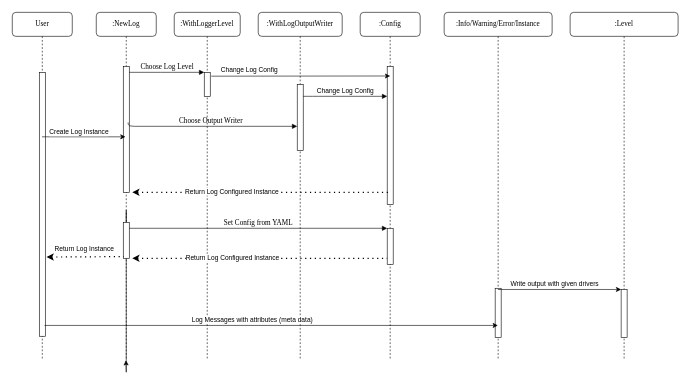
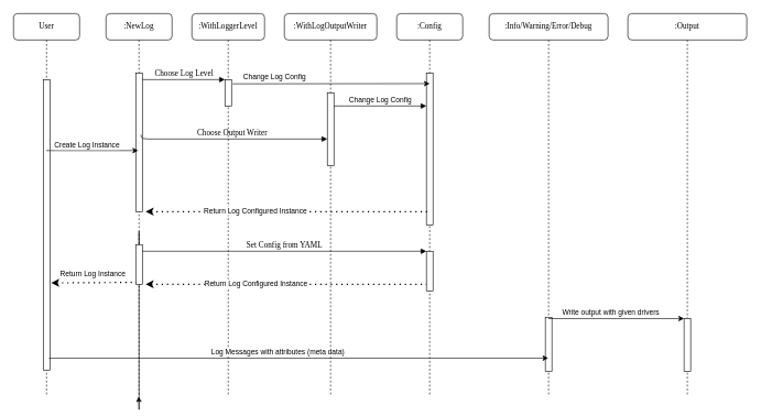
  <mxCell id="0" />
  <mxCell id="1" parent="0" />
  <mxCell id="2" value=":WithLoggerLevel" style="shape=umlLifeline;perimeter=lifelinePerimeter;whiteSpace=wrap;html=1;container=1;collapsible=0;recursiveResize=0;outlineConnect=0;rounded=1;shadow=0;comic=0;labelBackgroundColor=none;strokeWidth=1;fontFamily=Verdana;fontSize=12;align=center;" parent="1" vertex="1"><mxGeometry x="290" y="20" width="110" height="580" as="geometry" /></mxCell>
  <mxCell id="3" value="" style="html=1;points=[];perimeter=orthogonalPerimeter;rounded=0;shadow=0;comic=0;labelBackgroundColor=none;strokeWidth=1;fontFamily=Verdana;fontSize=12;align=center;" parent="2" vertex="1"><mxGeometry x="50" y="100" width="10" height="40" as="geometry" /></mxCell>
  <mxCell id="4" value=":WithLogOutputWriter" style="shape=umlLifeline;perimeter=lifelinePerimeter;whiteSpace=wrap;html=1;container=1;collapsible=0;recursiveResize=0;outlineConnect=0;rounded=1;shadow=0;comic=0;labelBackgroundColor=none;strokeWidth=1;fontFamily=Verdana;fontSize=12;align=center;" parent="1" vertex="1"><mxGeometry x="430" y="20" width="140" height="580" as="geometry" /></mxCell>
  <mxCell id="5" value="" style="html=1;points=[];perimeter=orthogonalPerimeter;rounded=0;shadow=0;comic=0;labelBackgroundColor=none;strokeWidth=1;fontFamily=Verdana;fontSize=12;align=center;" parent="4" vertex="1"><mxGeometry x="65" y="120" width="10" height="110" as="geometry" /></mxCell>
  <mxCell id="6" value="" style="endArrow=none;dashed=1;html=1;dashPattern=1 3;strokeWidth=2;rounded=0;startArrow=classic;startFill=1;" edge="1" parent="4"><mxGeometry width="50" height="50" relative="1" as="geometry"><mxPoint x="-210" y="410" as="sourcePoint" /><mxPoint x="220" y="410" as="targetPoint" /></mxGeometry></mxCell>
  <mxCell id="7" value="Return Log Configured Instance" style="edgeLabel;html=1;align=center;verticalAlign=middle;resizable=0;points=[];" vertex="1" connectable="0" parent="6"><mxGeometry x="-0.23" y="2" relative="1" as="geometry"><mxPoint as="offset" /></mxGeometry></mxCell>
  <mxCell id="8" value=":Config" style="shape=umlLifeline;perimeter=lifelinePerimeter;whiteSpace=wrap;html=1;container=1;collapsible=0;recursiveResize=0;outlineConnect=0;rounded=1;shadow=0;comic=0;labelBackgroundColor=none;strokeWidth=1;fontFamily=Verdana;fontSize=12;align=center;" parent="1" vertex="1"><mxGeometry x="600" y="20" width="100" height="580" as="geometry" /></mxCell>
- <mxCell id="9" value=":Info/Warning/Error/Instance" style="shape=umlLifeline;perimeter=lifelinePerimeter;whiteSpace=wrap;html=1;container=1;collapsible=0;recursiveResize=0;outlineConnect=0;rounded=1;shadow=0;comic=0;labelBackgroundColor=none;strokeWidth=1;fontFamily=Verdana;fontSize=12;align=center;" parent="1" vertex="1"><mxGeometry x="740" y="20" width="180" height="580" as="geometry" /></mxCell>
+ <mxCell id="9" value=":Info/Warning/Error/Debug" style="shape=umlLifeline;perimeter=lifelinePerimeter;whiteSpace=wrap;html=1;container=1;collapsible=0;recursiveResize=0;outlineConnect=0;rounded=1;shadow=0;comic=0;labelBackgroundColor=none;strokeWidth=1;fontFamily=Verdana;fontSize=12;align=center;" parent="1" vertex="1"><mxGeometry x="740" y="20" width="180" height="580" as="geometry" /></mxCell>
  <mxCell id="10" value=":NewLog" style="shape=umlLifeline;perimeter=lifelinePerimeter;whiteSpace=wrap;html=1;container=1;collapsible=0;recursiveResize=0;outlineConnect=0;rounded=1;shadow=0;comic=0;labelBackgroundColor=none;strokeWidth=1;fontFamily=Verdana;fontSize=12;align=center;" parent="1" vertex="1"><mxGeometry x="160" y="20" width="100" height="580" as="geometry" /></mxCell>
  <mxCell id="11" style="edgeStyle=orthogonalEdgeStyle;rounded=0;orthogonalLoop=1;jettySize=auto;html=1;" edge="1" parent="10" source="12" target="10"><mxGeometry relative="1" as="geometry" /></mxCell>
  <mxCell id="12" value="" style="html=1;points=[];perimeter=orthogonalPerimeter;rounded=0;shadow=0;comic=0;labelBackgroundColor=none;strokeWidth=1;fontFamily=Verdana;fontSize=12;align=center;" vertex="1" parent="10"><mxGeometry x="45" y="350" width="10" height="60" as="geometry" /></mxCell>
  <mxCell id="13" value="" style="html=1;points=[];perimeter=orthogonalPerimeter;rounded=0;shadow=0;comic=0;labelBackgroundColor=none;strokeWidth=1;fontFamily=Verdana;fontSize=12;align=center;" vertex="1" parent="10"><mxGeometry x="45" y="90" width="10" height="210" as="geometry" /></mxCell>
  <mxCell id="14" value="" style="html=1;points=[];perimeter=orthogonalPerimeter;rounded=0;shadow=0;comic=0;labelBackgroundColor=none;strokeWidth=1;fontFamily=Verdana;fontSize=12;align=center;" parent="1" vertex="1"><mxGeometry x="645" y="110" width="10" height="230" as="geometry" /></mxCell>
  <mxCell id="15" value="&lt;span style=&quot;font-family: Helvetica; font-size: 11px; background-color: rgb(255, 255, 255);&quot;&gt;Change Log Config&lt;/span&gt;" style="html=1;verticalAlign=bottom;endArrow=block;labelBackgroundColor=none;fontFamily=Verdana;fontSize=12;edgeStyle=elbowEdgeStyle;elbow=vertical;" parent="1" source="5" target="14" edge="1"><mxGeometry relative="1" as="geometry"><mxPoint x="570" y="160" as="sourcePoint" /><Array as="points"><mxPoint x="520" y="160" /></Array></mxGeometry></mxCell>
  <mxCell id="16" value="" style="html=1;points=[];perimeter=orthogonalPerimeter;rounded=0;shadow=0;comic=0;labelBackgroundColor=none;strokeWidth=1;fontFamily=Verdana;fontSize=12;align=center;" parent="1" vertex="1"><mxGeometry x="645" y="380" width="10" height="60" as="geometry" /></mxCell>
  <mxCell id="17" value="Set Config from YAML" style="html=1;verticalAlign=bottom;endArrow=block;entryX=0;entryY=0;labelBackgroundColor=none;fontFamily=Verdana;fontSize=12;" parent="1" target="16" edge="1"><mxGeometry relative="1" as="geometry"><mxPoint x="215" y="380" as="sourcePoint" /></mxGeometry></mxCell>
  <mxCell id="18" value="Choose Log Level" style="html=1;verticalAlign=bottom;endArrow=block;entryX=0;entryY=0;labelBackgroundColor=none;fontFamily=Verdana;fontSize=12;edgeStyle=elbowEdgeStyle;elbow=vertical;" parent="1" target="3" edge="1"><mxGeometry relative="1" as="geometry"><mxPoint x="215" y="120" as="sourcePoint" /></mxGeometry></mxCell>
  <mxCell id="19" value="Choose Output Writer" style="html=1;verticalAlign=bottom;endArrow=block;labelBackgroundColor=none;fontFamily=Verdana;fontSize=12;edgeStyle=elbowEdgeStyle;elbow=vertical;exitX=0.817;exitY=0.261;exitDx=0;exitDy=0;exitPerimeter=0;" parent="1" edge="1"><mxGeometry relative="1" as="geometry"><mxPoint x="213.17" y="203.52" as="sourcePoint" /><mxPoint x="495" y="210" as="targetPoint" /><Array as="points"><mxPoint x="360" y="210" /></Array></mxGeometry></mxCell>
- <mxCell id="20" value=":Level" style="shape=umlLifeline;perimeter=lifelinePerimeter;whiteSpace=wrap;html=1;container=1;collapsible=0;recursiveResize=0;outlineConnect=0;rounded=1;shadow=0;comic=0;labelBackgroundColor=none;strokeWidth=1;fontFamily=Verdana;fontSize=12;align=center;" vertex="1" parent="1"><mxGeometry x="950" y="20" width="180" height="580" as="geometry" /></mxCell>
+ <mxCell id="20" value=":Output" style="shape=umlLifeline;perimeter=lifelinePerimeter;whiteSpace=wrap;html=1;container=1;collapsible=0;recursiveResize=0;outlineConnect=0;rounded=1;shadow=0;comic=0;labelBackgroundColor=none;strokeWidth=1;fontFamily=Verdana;fontSize=12;align=center;" vertex="1" parent="1"><mxGeometry x="950" y="20" width="180" height="580" as="geometry" /></mxCell>
  <mxCell id="21" value="" style="html=1;points=[];perimeter=orthogonalPerimeter;rounded=0;shadow=0;comic=0;labelBackgroundColor=none;strokeColor=#000000;strokeWidth=1;fillColor=#FFFFFF;fontFamily=Verdana;fontSize=12;fontColor=#000000;align=center;" parent="20" vertex="1"><mxGeometry x="85" y="462" width="10" height="80" as="geometry" /></mxCell>
  <mxCell id="22" value="User" style="shape=umlLifeline;perimeter=lifelinePerimeter;whiteSpace=wrap;html=1;container=1;collapsible=0;recursiveResize=0;outlineConnect=0;rounded=1;shadow=0;comic=0;labelBackgroundColor=none;strokeWidth=1;fontFamily=Verdana;fontSize=12;align=center;" vertex="1" parent="1"><mxGeometry x="20" y="20" width="100" height="580" as="geometry" /></mxCell>
  <mxCell id="23" value="" style="html=1;points=[];perimeter=orthogonalPerimeter;rounded=0;shadow=0;comic=0;labelBackgroundColor=none;strokeWidth=1;fontFamily=Verdana;fontSize=12;align=center;" vertex="1" parent="22"><mxGeometry x="45" y="100" width="10" height="440" as="geometry" /></mxCell>
  <mxCell id="24" value="" style="endArrow=classic;html=1;rounded=0;entryX=0.365;entryY=0.336;entryDx=0;entryDy=0;entryPerimeter=0;" edge="1" parent="1" source="22"><mxGeometry width="50" height="50" relative="1" as="geometry"><mxPoint x="410" y="320" as="sourcePoint" /><mxPoint x="208.65" y="227.52" as="targetPoint" /></mxGeometry></mxCell>
  <mxCell id="25" value="Create Log Instance" style="edgeLabel;html=1;align=center;verticalAlign=middle;resizable=0;points=[];" vertex="1" connectable="0" parent="24"><mxGeometry x="-0.167" y="-3" relative="1" as="geometry"><mxPoint x="3" y="-11" as="offset" /></mxGeometry></mxCell>
  <mxCell id="26" value="" style="endArrow=classic;html=1;rounded=0;exitX=1.174;exitY=0.16;exitDx=0;exitDy=0;exitPerimeter=0;entryX=0.5;entryY=0.07;entryDx=0;entryDy=0;entryPerimeter=0;" edge="1" parent="1" source="3" target="14"><mxGeometry width="50" height="50" relative="1" as="geometry"><mxPoint x="490" y="320" as="sourcePoint" /><mxPoint x="640" y="126" as="targetPoint" /></mxGeometry></mxCell>
  <mxCell id="27" value="Change Log Config" style="edgeLabel;html=1;align=center;verticalAlign=middle;resizable=0;points=[];" vertex="1" connectable="0" parent="26"><mxGeometry x="-0.58" y="-3" relative="1" as="geometry"><mxPoint y="-14" as="offset" /></mxGeometry></mxCell>
  <mxCell id="28" value="" style="endArrow=none;dashed=1;html=1;dashPattern=1 3;strokeWidth=2;rounded=0;startArrow=classic;startFill=1;" edge="1" parent="1" target="8"><mxGeometry width="50" height="50" relative="1" as="geometry"><mxPoint x="220" y="320" as="sourcePoint" /><mxPoint x="540" y="270" as="targetPoint" /></mxGeometry></mxCell>
  <mxCell id="29" value="Return Log Configured Instance" style="edgeLabel;html=1;align=center;verticalAlign=middle;resizable=0;points=[];" vertex="1" connectable="0" parent="28"><mxGeometry x="-0.23" y="2" relative="1" as="geometry"><mxPoint as="offset" /></mxGeometry></mxCell>
  <mxCell id="30" value="" style="endArrow=none;dashed=1;html=1;dashPattern=1 3;strokeWidth=2;rounded=0;entryX=0.093;entryY=0.96;entryDx=0;entryDy=0;entryPerimeter=0;startArrow=classic;startFill=1;" edge="1" parent="1"><mxGeometry width="50" height="50" relative="1" as="geometry"><mxPoint x="77" y="428" as="sourcePoint" /><mxPoint x="205.93" y="427.2" as="targetPoint" /></mxGeometry></mxCell>
  <mxCell id="31" value="Return Log Instance" style="edgeLabel;html=1;align=center;verticalAlign=middle;resizable=0;points=[];" vertex="1" connectable="0" parent="30"><mxGeometry x="-0.298" relative="1" as="geometry"><mxPoint x="18" y="-13" as="offset" /></mxGeometry></mxCell>
  <mxCell id="32" value="" style="html=1;points=[];perimeter=orthogonalPerimeter;rounded=0;shadow=0;comic=0;labelBackgroundColor=none;strokeWidth=1;fontFamily=Verdana;fontSize=12;align=center;" vertex="1" parent="1"><mxGeometry x="825" y="480" width="10" height="82" as="geometry" /></mxCell>
  <mxCell id="33" value="" style="endArrow=classic;html=1;rounded=0;exitX=0.87;exitY=0.959;exitDx=0;exitDy=0;exitPerimeter=0;" edge="1" parent="1" source="23" target="9"><mxGeometry width="50" height="50" relative="1" as="geometry"><mxPoint x="490" y="350" as="sourcePoint" /><mxPoint x="540" y="300" as="targetPoint" /></mxGeometry></mxCell>
  <mxCell id="34" value="Log Messages with attributes (meta data)" style="edgeLabel;html=1;align=center;verticalAlign=middle;resizable=0;points=[];" vertex="1" connectable="0" parent="33"><mxGeometry x="-0.085" y="-2" relative="1" as="geometry"><mxPoint y="-12" as="offset" /></mxGeometry></mxCell>
  <mxCell id="35" value="" style="endArrow=classic;html=1;rounded=0;" edge="1" parent="1" source="9" target="21"><mxGeometry width="50" height="50" relative="1" as="geometry"><mxPoint x="830" y="300" as="sourcePoint" /><mxPoint x="1040" y="300" as="targetPoint" /></mxGeometry></mxCell>
  <mxCell id="36" value="Write output with given drivers" style="edgeLabel;html=1;align=center;verticalAlign=middle;resizable=0;points=[];" vertex="1" connectable="0" parent="35"><mxGeometry x="-0.086" relative="1" as="geometry"><mxPoint y="-10" as="offset" /></mxGeometry></mxCell>
